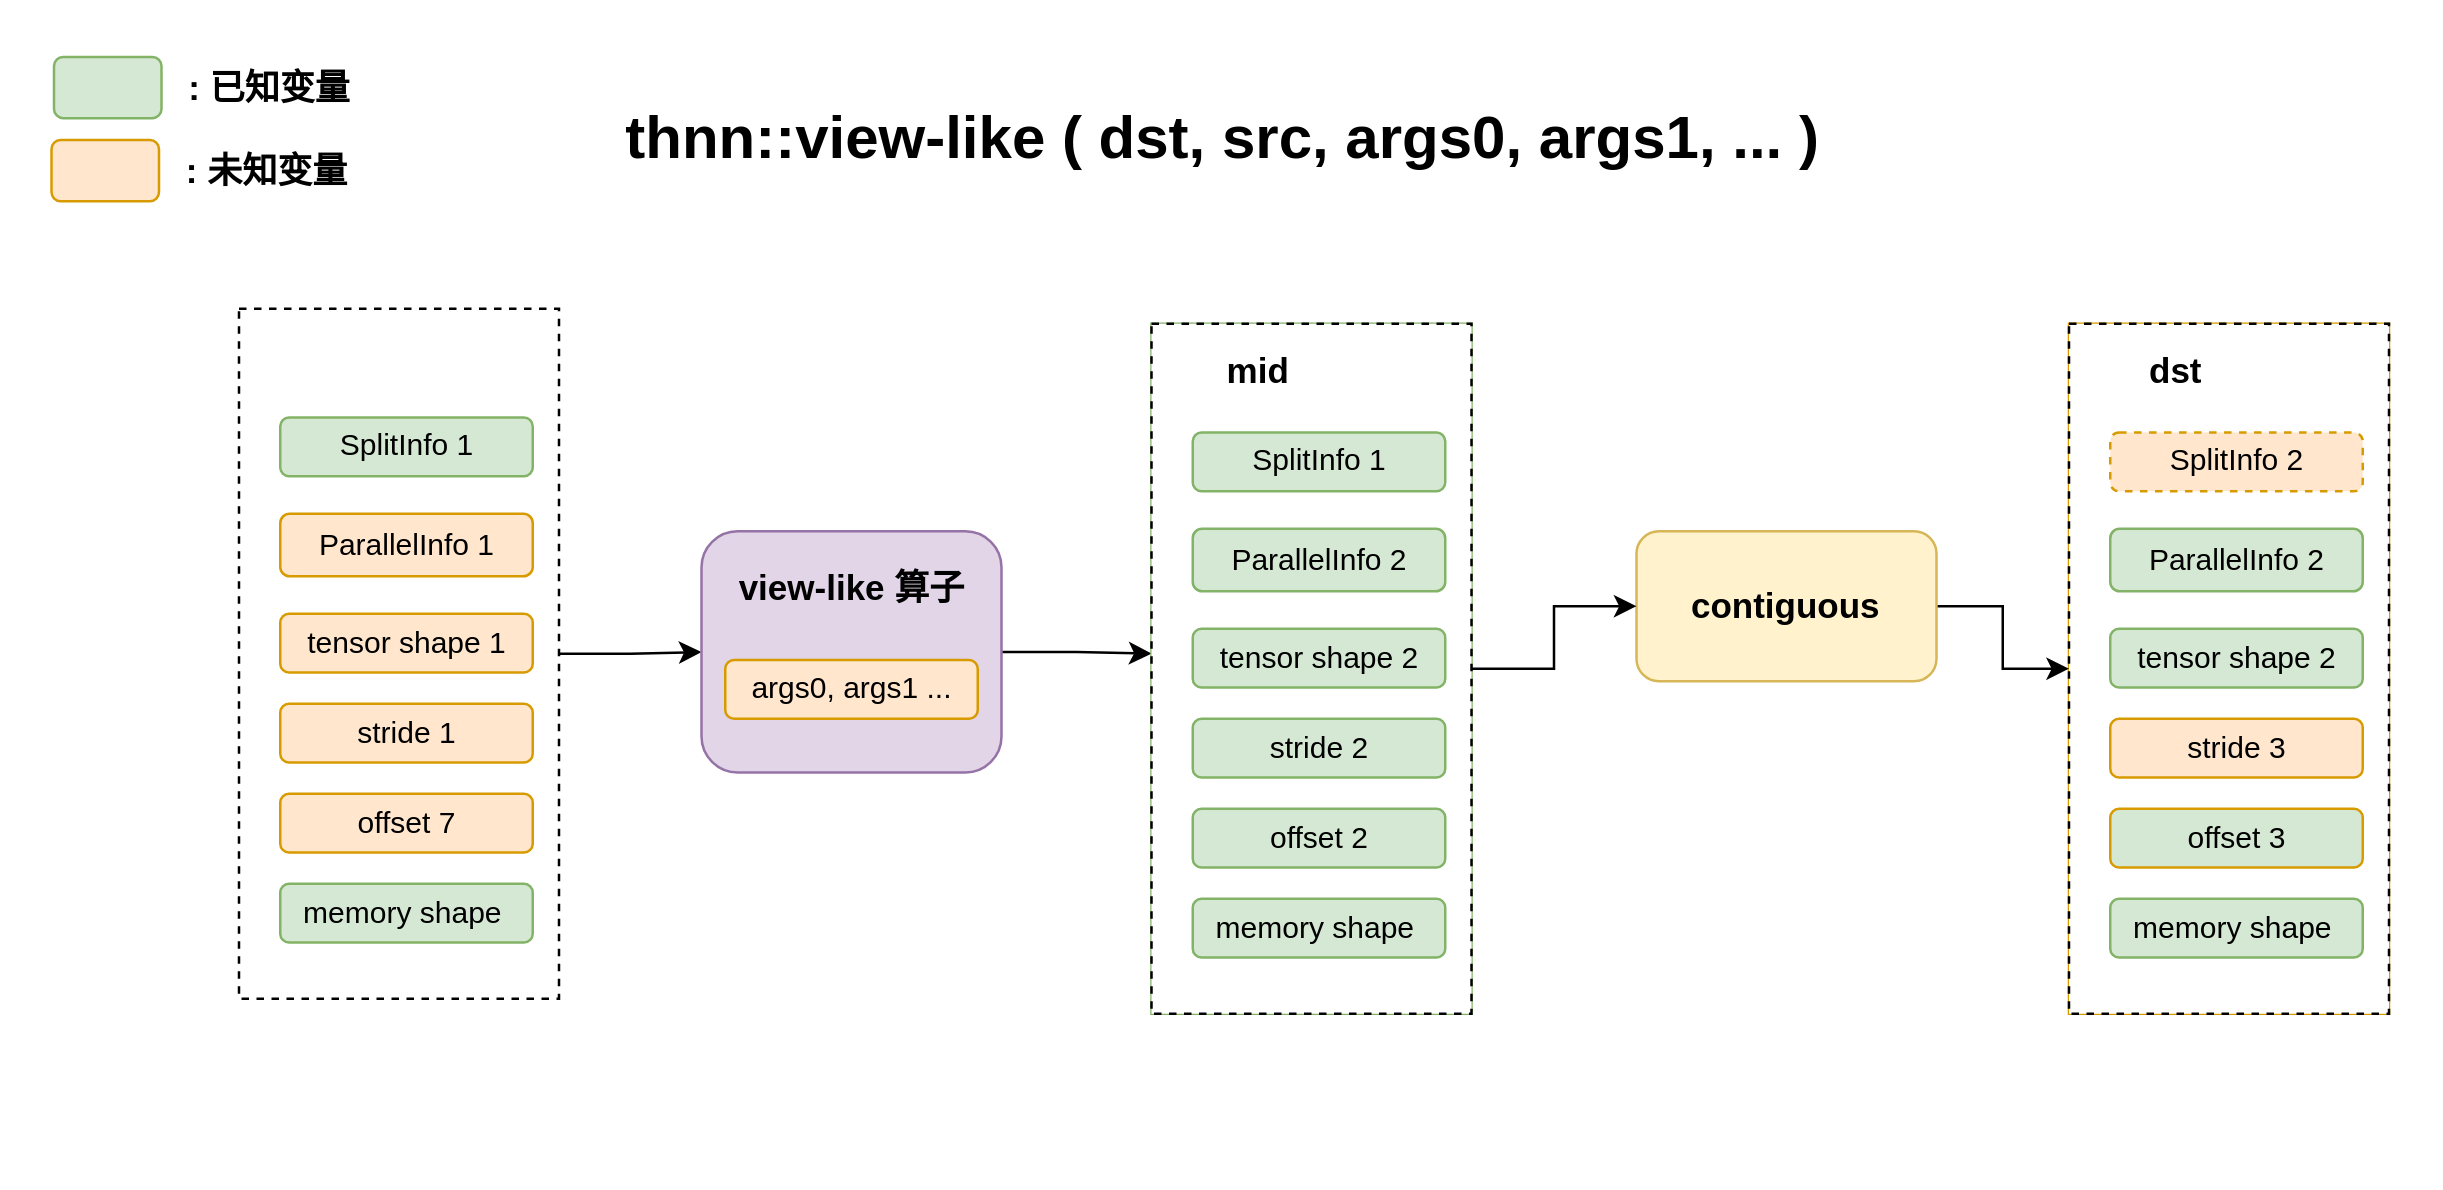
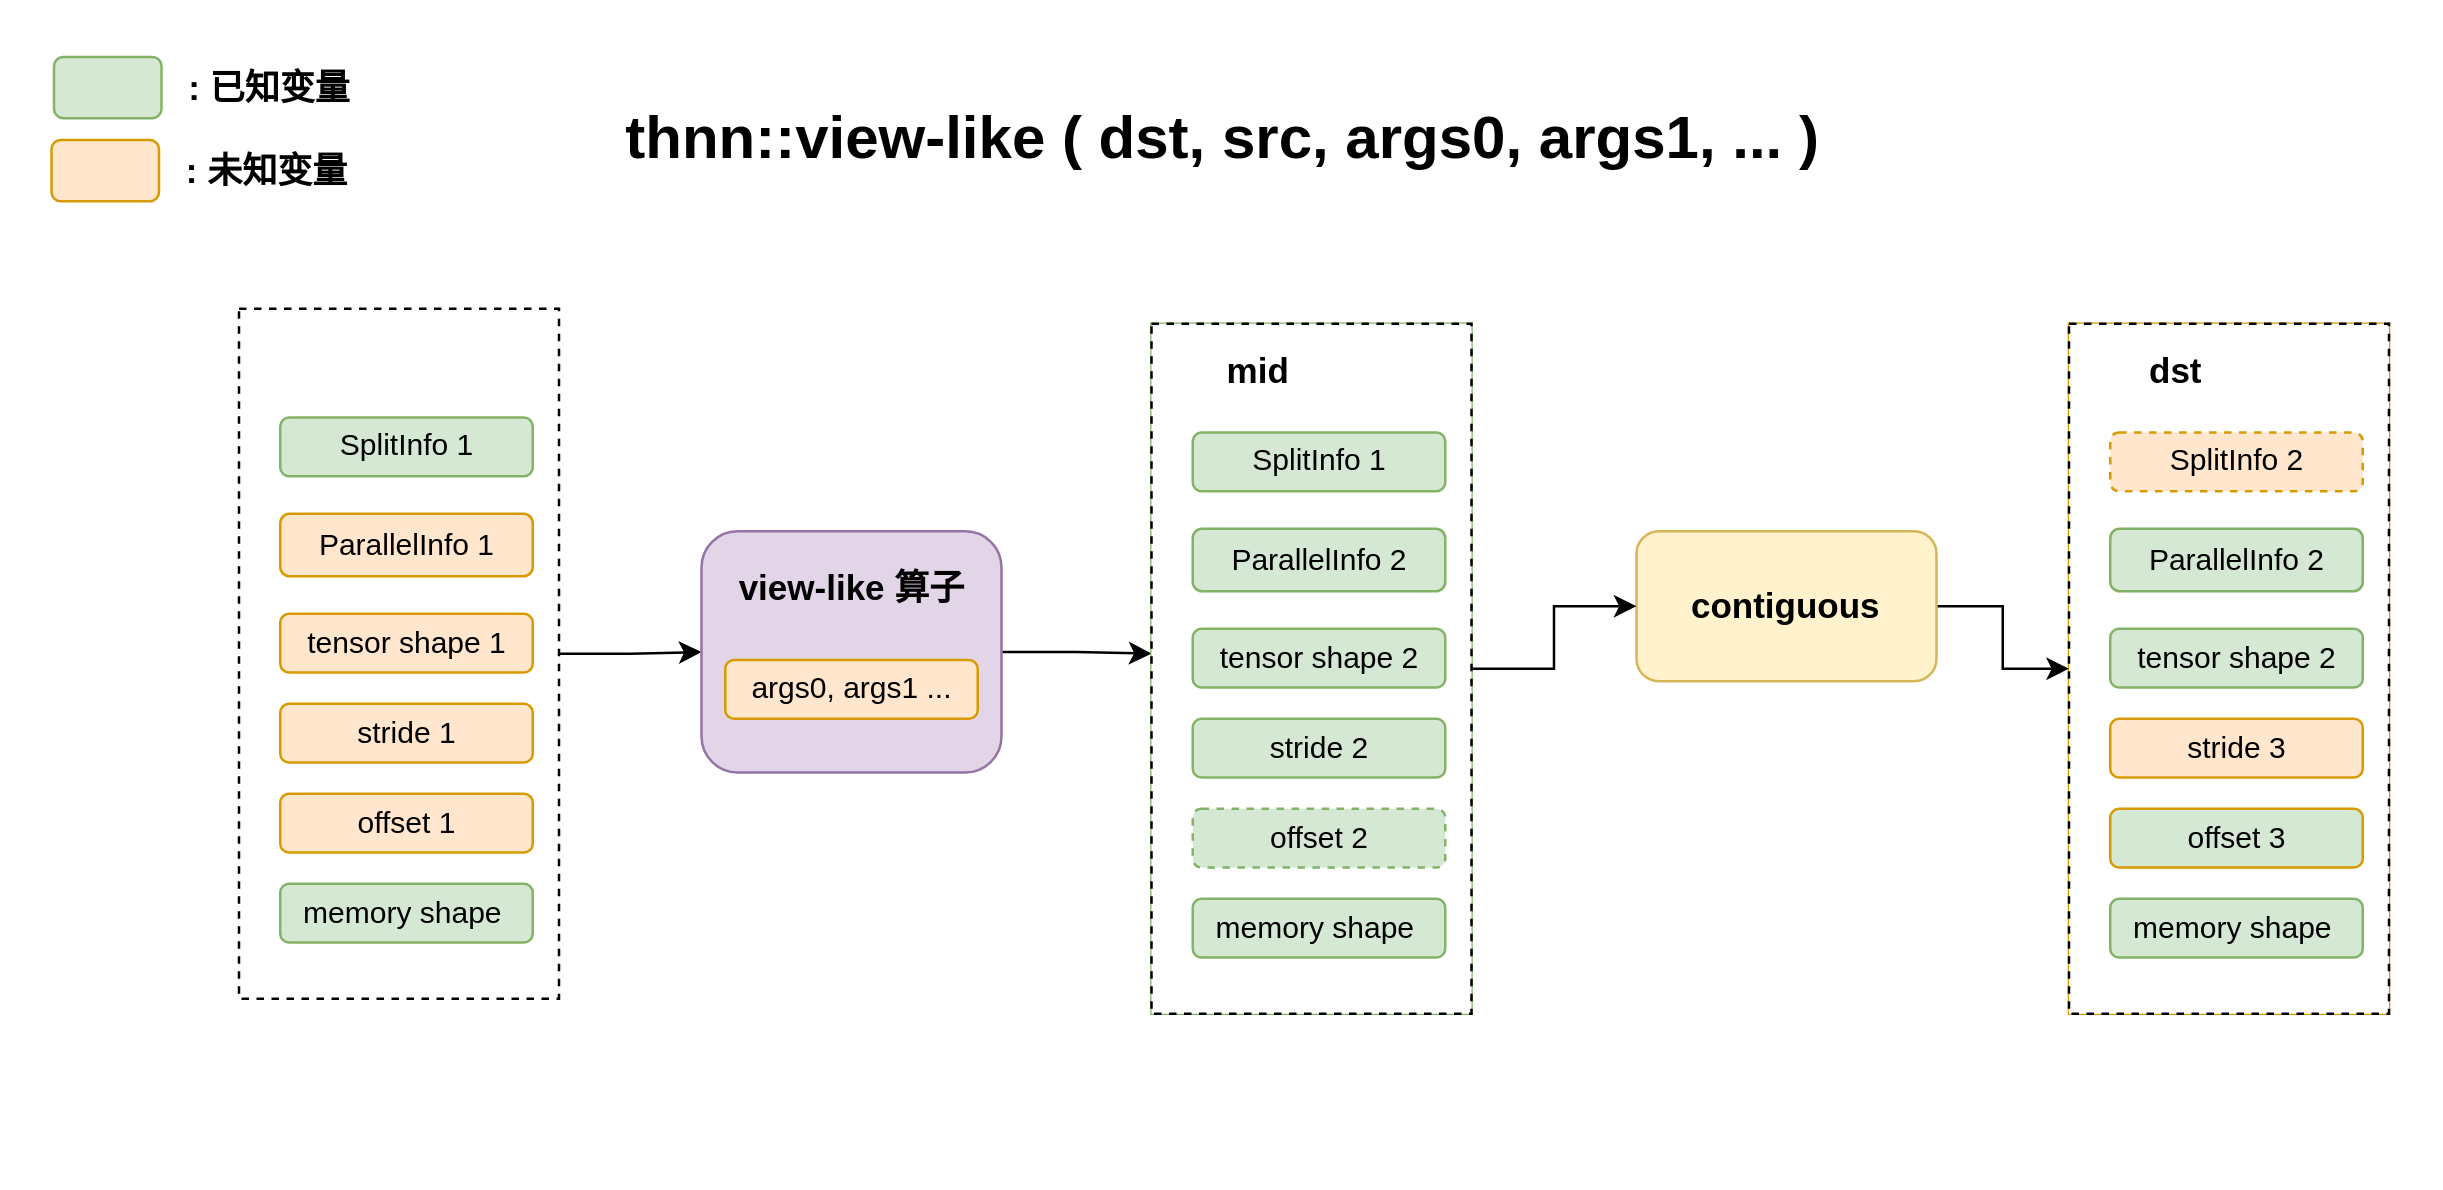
  <mxCell id="0" />
  <mxCell id="1" parent="0" />
  <mxCell id="2" value="" style="group" vertex="1" connectable="0" parent="1"><mxGeometry x="95" y="123" width="185" height="331" as="geometry" /></mxCell>
  <mxCell id="3" value="" style="rounded=0;whiteSpace=wrap;html=1;dashed=1;container=0;" vertex="1" parent="2"><mxGeometry width="128" height="276" as="geometry" /></mxCell>
  <mxCell id="4" value="SplitInfo 1" style="rounded=1;whiteSpace=wrap;html=1;fillColor=#d5e8d4;strokeColor=#82b366;container=0;" vertex="1" parent="2"><mxGeometry x="16.5" y="43.5" width="101" height="23.5" as="geometry" /></mxCell>
  <mxCell id="5" value="ParallelInfo 1" style="rounded=1;whiteSpace=wrap;html=1;fillColor=#ffe6cc;strokeColor=#d79b00;container=0;" vertex="1" parent="2"><mxGeometry x="16.5" y="82" width="101" height="25" as="geometry" /></mxCell>
  <mxCell id="6" value="tensor shape 1" style="rounded=1;whiteSpace=wrap;html=1;fillColor=#ffe6cc;strokeColor=#d79b00;container=0;" vertex="1" parent="2"><mxGeometry x="16.5" y="122" width="101" height="23.5" as="geometry" /></mxCell>
  <mxCell id="7" value="stride 1" style="rounded=1;whiteSpace=wrap;html=1;fillColor=#ffe6cc;strokeColor=#d79b00;container=0;" vertex="1" parent="2"><mxGeometry x="16.5" y="158" width="101" height="23.5" as="geometry" /></mxCell>
- <mxCell id="8" value="offset 7" style="rounded=1;whiteSpace=wrap;html=1;fillColor=#ffe6cc;strokeColor=#d79b00;container=0;" vertex="1" parent="2"><mxGeometry x="16.5" y="194" width="101" height="23.5" as="geometry" /></mxCell>
+ <mxCell id="8" value="offset 1" style="rounded=1;whiteSpace=wrap;html=1;fillColor=#ffe6cc;strokeColor=#d79b00;container=0;" vertex="1" parent="2"><mxGeometry x="16.5" y="194" width="101" height="23.5" as="geometry" /></mxCell>
  <mxCell id="9" value="memory shape&amp;nbsp;" style="rounded=1;whiteSpace=wrap;html=1;fillColor=#d5e8d4;strokeColor=#82b366;container=0;" vertex="1" parent="2"><mxGeometry x="16.5" y="230" width="101" height="23.5" as="geometry" /></mxCell>
  <mxCell id="10" style="edgeStyle=orthogonalEdgeStyle;rounded=0;orthogonalLoop=1;jettySize=auto;html=1;" edge="1" parent="1" source="3" target="27"><mxGeometry relative="1" as="geometry" /></mxCell>
  <mxCell id="11" style="edgeStyle=orthogonalEdgeStyle;rounded=0;orthogonalLoop=1;jettySize=auto;html=1;entryX=0;entryY=0.478;entryDx=0;entryDy=0;entryPerimeter=0;" edge="1" parent="1" source="27" target="13"><mxGeometry relative="1" as="geometry" /></mxCell>
  <mxCell id="12" value="" style="group;fillColor=#d5e8d4;strokeColor=#82b366;" vertex="1" connectable="0" parent="1"><mxGeometry x="460" y="129" width="128" height="276" as="geometry" /></mxCell>
  <mxCell id="13" value="" style="rounded=0;whiteSpace=wrap;html=1;dashed=1;container=0;" vertex="1" parent="12"><mxGeometry width="128" height="276" as="geometry" /></mxCell>
  <mxCell id="14" value="SplitInfo 1" style="rounded=1;whiteSpace=wrap;html=1;fillColor=#d5e8d4;strokeColor=#82b366;container=0;" vertex="1" parent="12"><mxGeometry x="16.5" y="43.5" width="101" height="23.5" as="geometry" /></mxCell>
  <mxCell id="15" value="&lt;b&gt;&lt;font style=&quot;font-size: 14px;&quot;&gt;mid&lt;/font&gt;&lt;/b&gt;" style="text;html=1;align=center;verticalAlign=middle;whiteSpace=wrap;rounded=0;container=0;" vertex="1" parent="12"><mxGeometry x="10.5" y="4" width="63.5" height="30" as="geometry" /></mxCell>
  <mxCell id="16" value="ParallelInfo 2" style="rounded=1;whiteSpace=wrap;html=1;fillColor=#d5e8d4;strokeColor=#82b366;container=0;" vertex="1" parent="12"><mxGeometry x="16.5" y="82" width="101" height="25" as="geometry" /></mxCell>
  <mxCell id="17" value="tensor shape 2" style="rounded=1;whiteSpace=wrap;html=1;fillColor=#d5e8d4;strokeColor=#82b366;container=0;" vertex="1" parent="12"><mxGeometry x="16.5" y="122" width="101" height="23.5" as="geometry" /></mxCell>
  <mxCell id="18" value="stride 2" style="rounded=1;whiteSpace=wrap;html=1;fillColor=#d5e8d4;strokeColor=#82b366;container=0;" vertex="1" parent="12"><mxGeometry x="16.5" y="158" width="101" height="23.5" as="geometry" /></mxCell>
- <mxCell id="19" value="offset 2" style="rounded=1;whiteSpace=wrap;html=1;fillColor=#d5e8d4;strokeColor=#82b366;container=0;" vertex="1" parent="12"><mxGeometry x="16.5" y="194" width="101" height="23.5" as="geometry" /></mxCell>
+ <mxCell id="19" value="offset 2" style="rounded=1;whiteSpace=wrap;html=1;fillColor=#d5e8d4;strokeColor=#82b366;container=0;dashed=1;" vertex="1" parent="12"><mxGeometry x="16.5" y="194" width="101" height="23.5" as="geometry" /></mxCell>
  <mxCell id="20" value="memory shape&amp;nbsp;" style="rounded=1;whiteSpace=wrap;html=1;fillColor=#d5e8d4;strokeColor=#82b366;container=0;" vertex="1" parent="12"><mxGeometry x="16.5" y="230" width="101" height="23.5" as="geometry" /></mxCell>
  <mxCell id="21" value="" style="group" vertex="1" connectable="0" parent="1"><mxGeometry x="20" y="20" width="125" height="63.25" as="geometry" /></mxCell>
  <mxCell id="22" value="" style="rounded=1;whiteSpace=wrap;html=1;fillColor=#d5e8d4;strokeColor=#82b366;container=0;" vertex="1" parent="21"><mxGeometry x="1" y="2.25" width="43" height="24.5" as="geometry" /></mxCell>
  <mxCell id="23" value="&lt;b&gt;&lt;font style=&quot;font-size: 14px;&quot;&gt;: 已知变量&lt;/font&gt;&lt;/b&gt;" style="text;html=1;align=center;verticalAlign=middle;whiteSpace=wrap;rounded=0;" vertex="1" parent="21"><mxGeometry x="50" width="75" height="30" as="geometry" /></mxCell>
  <mxCell id="24" value="" style="rounded=1;whiteSpace=wrap;html=1;fillColor=#ffe6cc;strokeColor=#d79b00;container=0;" vertex="1" parent="21"><mxGeometry y="35.5" width="43" height="24.5" as="geometry" /></mxCell>
  <mxCell id="25" value="&lt;b&gt;&lt;font style=&quot;font-size: 14px;&quot;&gt;: 未知变量&lt;/font&gt;&lt;/b&gt;" style="text;html=1;align=center;verticalAlign=middle;whiteSpace=wrap;rounded=0;" vertex="1" parent="21"><mxGeometry x="49" y="33.25" width="75" height="30" as="geometry" /></mxCell>
  <mxCell id="26" value="" style="group" vertex="1" connectable="0" parent="1"><mxGeometry x="280" y="212" width="120" height="96.5" as="geometry" /></mxCell>
  <mxCell id="27" value="" style="rounded=1;whiteSpace=wrap;html=1;fillColor=#e1d5e7;strokeColor=#9673a6;" vertex="1" parent="26"><mxGeometry width="120" height="96.5" as="geometry" /></mxCell>
  <mxCell id="28" value="&lt;b style=&quot;font-size: 14px;&quot;&gt;view-like 算子&lt;/b&gt;" style="text;html=1;align=center;verticalAlign=middle;whiteSpace=wrap;rounded=0;" vertex="1" parent="26"><mxGeometry x="13.5" y="7.5" width="93" height="30" as="geometry" /></mxCell>
  <mxCell id="29" value="args0, args1 ..." style="rounded=1;whiteSpace=wrap;html=1;fillColor=#ffe6cc;strokeColor=#d79b00;container=0;" vertex="1" parent="26"><mxGeometry x="9.5" y="51.5" width="101" height="23.5" as="geometry" /></mxCell>
  <mxCell id="30" value="" style="group;fillColor=#ffe6cc;strokeColor=#d79b00;" vertex="1" connectable="0" parent="1"><mxGeometry x="827" y="129" width="128" height="276" as="geometry" /></mxCell>
  <mxCell id="31" value="" style="rounded=0;whiteSpace=wrap;html=1;dashed=1;container=0;" vertex="1" parent="30"><mxGeometry width="128" height="276" as="geometry" /></mxCell>
  <mxCell id="32" value="SplitInfo 2" style="rounded=1;whiteSpace=wrap;html=1;fillColor=#ffe6cc;strokeColor=#d79b00;container=0;dashed=1;" vertex="1" parent="30"><mxGeometry x="16.5" y="43.5" width="101" height="23.5" as="geometry" /></mxCell>
  <mxCell id="33" value="&lt;b&gt;&lt;font style=&quot;font-size: 14px;&quot;&gt;dst&lt;/font&gt;&lt;/b&gt;" style="text;html=1;align=center;verticalAlign=middle;whiteSpace=wrap;rounded=0;container=0;" vertex="1" parent="30"><mxGeometry x="10.5" y="4" width="63.5" height="30" as="geometry" /></mxCell>
  <mxCell id="34" value="ParallelInfo 2" style="rounded=1;whiteSpace=wrap;html=1;fillColor=#d5e8d4;strokeColor=#82b366;container=0;" vertex="1" parent="30"><mxGeometry x="16.5" y="82" width="101" height="25" as="geometry" /></mxCell>
  <mxCell id="35" value="tensor shape 2" style="rounded=1;whiteSpace=wrap;html=1;fillColor=#d5e8d4;strokeColor=#82b366;container=0;" vertex="1" parent="30"><mxGeometry x="16.5" y="122" width="101" height="23.5" as="geometry" /></mxCell>
  <mxCell id="36" value="stride 3" style="rounded=1;whiteSpace=wrap;html=1;fillColor=#ffe6cc;strokeColor=#d79b00;container=0;" vertex="1" parent="30"><mxGeometry x="16.5" y="158" width="101" height="23.5" as="geometry" /></mxCell>
  <mxCell id="37" value="offset 3" style="rounded=1;whiteSpace=wrap;html=1;fillColor=#d5e8d4;strokeColor=#d79b00;container=0;" vertex="1" parent="30"><mxGeometry x="16.5" y="194" width="101" height="23.5" as="geometry" /></mxCell>
  <mxCell id="38" value="memory shape&amp;nbsp;" style="rounded=1;whiteSpace=wrap;html=1;fillColor=#d5e8d4;strokeColor=#82b366;container=0;" vertex="1" parent="30"><mxGeometry x="16.5" y="230" width="101" height="23.5" as="geometry" /></mxCell>
  <mxCell id="39" style="edgeStyle=orthogonalEdgeStyle;rounded=0;orthogonalLoop=1;jettySize=auto;html=1;entryX=0;entryY=0.5;entryDx=0;entryDy=0;" edge="1" parent="1" source="40" target="31"><mxGeometry relative="1" as="geometry" /></mxCell>
  <mxCell id="40" value="&lt;font style=&quot;font-size: 14px;&quot;&gt;&lt;b&gt;contiguous&lt;/b&gt;&lt;/font&gt;" style="rounded=1;whiteSpace=wrap;html=1;fillColor=#fff2cc;strokeColor=#d6b656;" vertex="1" parent="1"><mxGeometry x="654" y="212" width="120" height="60" as="geometry" /></mxCell>
  <mxCell id="41" style="edgeStyle=orthogonalEdgeStyle;rounded=0;orthogonalLoop=1;jettySize=auto;html=1;entryX=0;entryY=0.5;entryDx=0;entryDy=0;" edge="1" parent="1" source="13" target="40"><mxGeometry relative="1" as="geometry" /></mxCell>
  <mxCell id="42" value="&lt;h1 style=&quot;margin-top: 0px;&quot;&gt;thnn::view-like ( dst, src, args0, args1, ... )&lt;/h1&gt;" style="text;html=1;whiteSpace=wrap;overflow=hidden;rounded=0;" vertex="1" parent="1"><mxGeometry x="248" y="34" width="592" height="120" as="geometry" /></mxCell>
